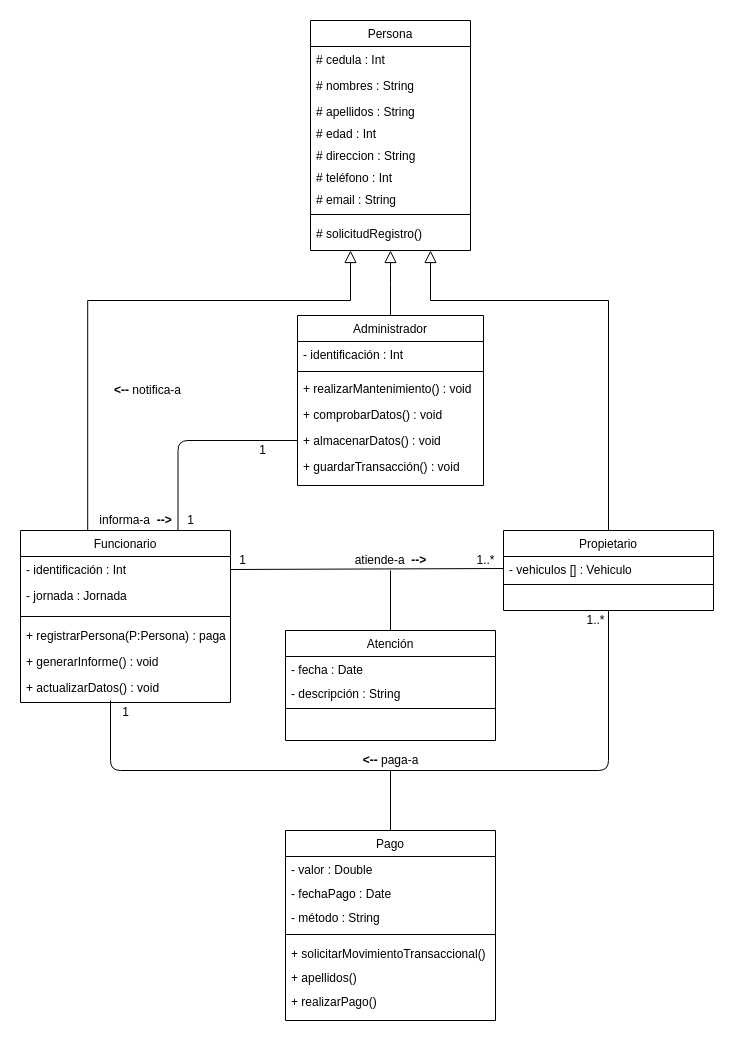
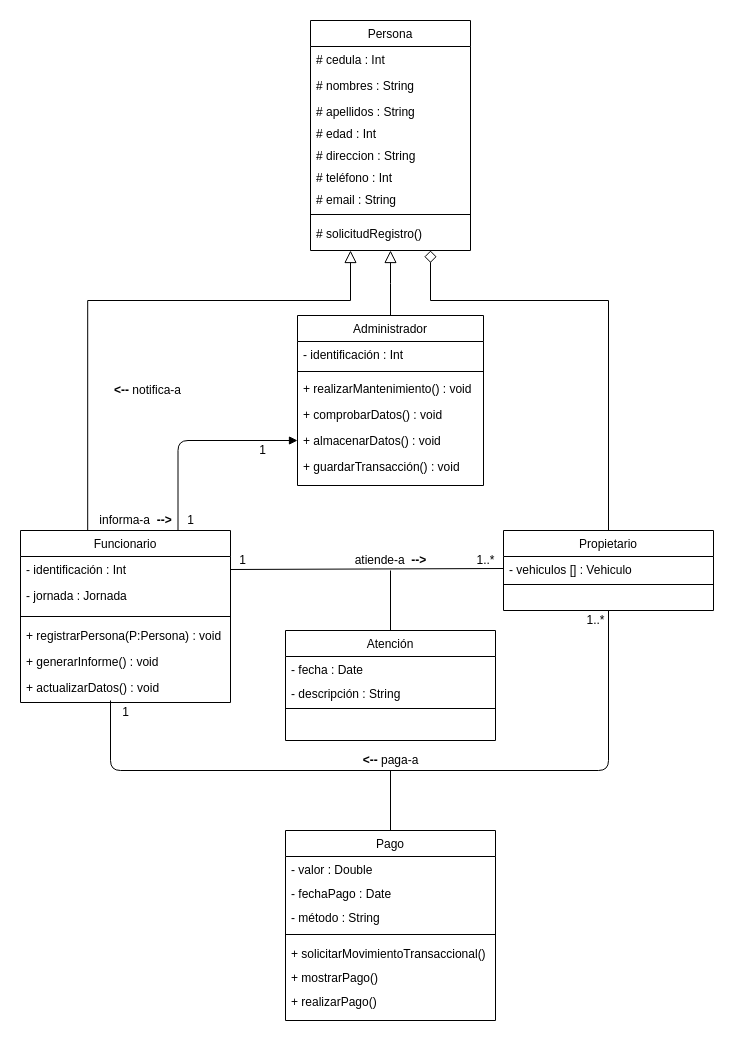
  <mxCell id="0" />
  <mxCell id="1" parent="0" />
  <mxCell id="2" value="Persona" style="swimlane;fontStyle=0;align=center;verticalAlign=top;childLayout=stackLayout;horizontal=1;startSize=26;horizontalStack=0;resizeParent=1;resizeLast=0;collapsible=1;marginBottom=0;rounded=0;shadow=0;strokeWidth=1;" parent="1" vertex="1"><mxGeometry x="310" y="20" width="160" height="230" as="geometry"><mxRectangle x="230" y="140" width="160" height="26" as="alternateBounds" /></mxGeometry></mxCell>
  <mxCell id="3" value="# cedula : Int" style="text;align=left;verticalAlign=top;spacingLeft=4;spacingRight=4;overflow=hidden;rotatable=0;points=[[0,0.5],[1,0.5]];portConstraint=eastwest;" parent="2" vertex="1"><mxGeometry y="26" width="160" height="26" as="geometry" /></mxCell>
  <mxCell id="4" value="# nombres : String&#10;" style="text;align=left;verticalAlign=top;spacingLeft=4;spacingRight=4;overflow=hidden;rotatable=0;points=[[0,0.5],[1,0.5]];portConstraint=eastwest;rounded=0;shadow=0;html=0;" parent="2" vertex="1"><mxGeometry y="52" width="160" height="26" as="geometry" /></mxCell>
  <mxCell id="5" value="# apellidos : String" style="text;align=left;verticalAlign=top;spacingLeft=4;spacingRight=4;overflow=hidden;rotatable=0;points=[[0,0.5],[1,0.5]];portConstraint=eastwest;rounded=0;shadow=0;html=0;" parent="2" vertex="1"><mxGeometry y="78" width="160" height="22" as="geometry" /></mxCell>
  <mxCell id="6" value="# edad : Int" style="text;align=left;verticalAlign=top;spacingLeft=4;spacingRight=4;overflow=hidden;rotatable=0;points=[[0,0.5],[1,0.5]];portConstraint=eastwest;rounded=0;shadow=0;html=0;" parent="2" vertex="1"><mxGeometry y="100" width="160" height="22" as="geometry" /></mxCell>
  <mxCell id="7" value="# direccion : String" style="text;align=left;verticalAlign=top;spacingLeft=4;spacingRight=4;overflow=hidden;rotatable=0;points=[[0,0.5],[1,0.5]];portConstraint=eastwest;rounded=0;shadow=0;html=0;" parent="2" vertex="1"><mxGeometry y="122" width="160" height="22" as="geometry" /></mxCell>
  <mxCell id="8" value="# teléfono : Int" style="text;align=left;verticalAlign=top;spacingLeft=4;spacingRight=4;overflow=hidden;rotatable=0;points=[[0,0.5],[1,0.5]];portConstraint=eastwest;rounded=0;shadow=0;html=0;" parent="2" vertex="1"><mxGeometry y="144" width="160" height="22" as="geometry" /></mxCell>
  <mxCell id="9" value="# email : String" style="text;align=left;verticalAlign=top;spacingLeft=4;spacingRight=4;overflow=hidden;rotatable=0;points=[[0,0.5],[1,0.5]];portConstraint=eastwest;rounded=0;shadow=0;html=0;" parent="2" vertex="1"><mxGeometry y="166" width="160" height="22" as="geometry" /></mxCell>
  <mxCell id="10" value="" style="line;html=1;strokeWidth=1;align=left;verticalAlign=middle;spacingTop=-1;spacingLeft=3;spacingRight=3;rotatable=0;labelPosition=right;points=[];portConstraint=eastwest;" parent="2" vertex="1"><mxGeometry y="188" width="160" height="12" as="geometry" /></mxCell>
  <mxCell id="11" value="# solicitudRegistro()" style="text;align=left;verticalAlign=top;spacingLeft=4;spacingRight=4;overflow=hidden;rotatable=0;points=[[0,0.5],[1,0.5]];portConstraint=eastwest;" parent="2" vertex="1"><mxGeometry y="200" width="160" height="26" as="geometry" /></mxCell>
  <mxCell id="12" value="" style="endArrow=block;endSize=10;endFill=0;shadow=0;strokeWidth=1;rounded=0;edgeStyle=elbowEdgeStyle;elbow=vertical;exitX=0.32;exitY=0;exitDx=0;exitDy=0;exitPerimeter=0;" parent="1" source="52" edge="1"><mxGeometry width="160" relative="1" as="geometry"><mxPoint x="290" y="103" as="sourcePoint" /><mxPoint x="350" y="250" as="targetPoint" /><Array as="points"><mxPoint x="200" y="300" /><mxPoint x="100" y="350" /><mxPoint x="140" y="270" /></Array></mxGeometry></mxCell>
  <mxCell id="13" value="" style="endArrow=block;endSize=10;endFill=0;shadow=0;strokeWidth=1;rounded=0;edgeStyle=elbowEdgeStyle;elbow=vertical;" parent="1" source="32" edge="1"><mxGeometry width="160" relative="1" as="geometry"><mxPoint x="300" y="273" as="sourcePoint" /><mxPoint x="390" y="250" as="targetPoint" /></mxGeometry></mxCell>
- <mxCell id="14" value="" style="endArrow=block;endSize=10;endFill=0;shadow=0;strokeWidth=1;rounded=0;edgeStyle=elbowEdgeStyle;elbow=vertical;exitX=0.5;exitY=0;exitDx=0;exitDy=0;entryX=0.75;entryY=1;entryDx=0;entryDy=0;" parent="1" source="16" target="2" edge="1"><mxGeometry width="160" relative="1" as="geometry"><mxPoint x="447" y="360" as="sourcePoint" /><mxPoint x="390" y="250" as="targetPoint" /><Array as="points"><mxPoint x="530" y="300" /></Array></mxGeometry></mxCell>
+ <mxCell id="14" value="" style="endArrow=diamond;endSize=10;endFill=0;shadow=0;strokeWidth=1;rounded=0;edgeStyle=elbowEdgeStyle;elbow=vertical;exitX=0.5;exitY=0;exitDx=0;exitDy=0;entryX=0.75;entryY=1;entryDx=0;entryDy=0;" parent="1" source="16" target="2" edge="1"><mxGeometry width="160" relative="1" as="geometry"><mxPoint x="447" y="360" as="sourcePoint" /><mxPoint x="390" y="250" as="targetPoint" /><Array as="points"><mxPoint x="530" y="300" /></Array></mxGeometry></mxCell>
  <mxCell id="15" value="" style="endArrow=none;html=1;exitX=1;exitY=0.5;exitDx=0;exitDy=0;entryX=0;entryY=0.5;entryDx=0;entryDy=0;" parent="1" source="53" target="17" edge="1"><mxGeometry width="50" height="50" relative="1" as="geometry"><mxPoint x="330" y="660" as="sourcePoint" /><mxPoint x="500" y="599" as="targetPoint" /></mxGeometry></mxCell>
  <mxCell id="16" value="Propietario" style="swimlane;fontStyle=0;align=center;verticalAlign=top;childLayout=stackLayout;horizontal=1;startSize=26;horizontalStack=0;resizeParent=1;resizeLast=0;collapsible=1;marginBottom=0;rounded=0;shadow=0;strokeWidth=1;" parent="1" vertex="1"><mxGeometry x="503" y="530" width="210" height="80" as="geometry"><mxRectangle x="340" y="380" width="170" height="26" as="alternateBounds" /></mxGeometry></mxCell>
  <mxCell id="17" value="- vehiculos [] : Vehiculo" style="text;align=left;verticalAlign=top;spacingLeft=4;spacingRight=4;overflow=hidden;rotatable=0;points=[[0,0.5],[1,0.5]];portConstraint=eastwest;" parent="16" vertex="1"><mxGeometry y="26" width="210" height="24" as="geometry" /></mxCell>
  <mxCell id="18" value="" style="line;html=1;strokeWidth=1;align=left;verticalAlign=middle;spacingTop=-1;spacingLeft=3;spacingRight=3;rotatable=0;labelPosition=right;points=[];portConstraint=eastwest;" parent="16" vertex="1"><mxGeometry y="50" width="210" height="8" as="geometry" /></mxCell>
  <mxCell id="19" value="atiende-a&amp;nbsp; &lt;b&gt;--&amp;gt;&lt;/b&gt;" style="text;html=1;align=center;verticalAlign=middle;resizable=0;points=[];autosize=1;" parent="1" vertex="1"><mxGeometry x="345" y="550" width="90" height="20" as="geometry" /></mxCell>
  <mxCell id="20" value="1" style="text;html=1;align=center;verticalAlign=middle;resizable=0;points=[];autosize=1;" parent="1" vertex="1"><mxGeometry x="232" y="550" width="20" height="20" as="geometry" /></mxCell>
  <mxCell id="21" value="1..*" style="text;html=1;align=center;verticalAlign=middle;resizable=0;points=[];autosize=1;" parent="1" vertex="1"><mxGeometry x="470" y="550" width="30" height="20" as="geometry" /></mxCell>
  <mxCell id="22" value="Atención" style="swimlane;fontStyle=0;align=center;verticalAlign=top;childLayout=stackLayout;horizontal=1;startSize=26;horizontalStack=0;resizeParent=1;resizeLast=0;collapsible=1;marginBottom=0;rounded=0;shadow=0;strokeWidth=1;" parent="1" vertex="1"><mxGeometry x="285" y="630" width="210" height="110" as="geometry"><mxRectangle x="340" y="380" width="170" height="26" as="alternateBounds" /></mxGeometry></mxCell>
  <mxCell id="23" value="- fecha : Date" style="text;align=left;verticalAlign=top;spacingLeft=4;spacingRight=4;overflow=hidden;rotatable=0;points=[[0,0.5],[1,0.5]];portConstraint=eastwest;" parent="22" vertex="1"><mxGeometry y="26" width="210" height="24" as="geometry" /></mxCell>
  <mxCell id="24" value="- descripción : String" style="text;align=left;verticalAlign=top;spacingLeft=4;spacingRight=4;overflow=hidden;rotatable=0;points=[[0,0.5],[1,0.5]];portConstraint=eastwest;" parent="22" vertex="1"><mxGeometry y="50" width="210" height="24" as="geometry" /></mxCell>
  <mxCell id="25" value="" style="line;html=1;strokeWidth=1;align=left;verticalAlign=middle;spacingTop=-1;spacingLeft=3;spacingRight=3;rotatable=0;labelPosition=right;points=[];portConstraint=eastwest;" parent="22" vertex="1"><mxGeometry y="74" width="210" height="8" as="geometry" /></mxCell>
  <mxCell id="26" value="" style="endArrow=none;html=1;exitX=0.5;exitY=0;exitDx=0;exitDy=0;" parent="1" source="22" edge="1"><mxGeometry width="50" height="50" relative="1" as="geometry"><mxPoint x="230" y="579" as="sourcePoint" /><mxPoint x="390" y="570" as="targetPoint" /></mxGeometry></mxCell>
  <mxCell id="27" value="informa-a&amp;nbsp; &lt;b&gt;--&amp;gt;&lt;/b&gt;" style="text;html=1;align=center;verticalAlign=middle;resizable=0;points=[];autosize=1;" parent="1" vertex="1"><mxGeometry y="510" width="90" height="20" as="geometry" x="90" /></mxCell>
- <mxCell id="28" value="" style="endArrow=none;html=1;exitX=0.75;exitY=0;exitDx=0;exitDy=0;entryX=0;entryY=0.5;entryDx=0;entryDy=0;edgeStyle=orthogonalEdgeStyle;" parent="1" source="52" target="37" edge="1"><mxGeometry width="50" height="50" relative="1" as="geometry"><mxPoint x="230" y="579" as="sourcePoint" /><mxPoint x="513" y="578" as="targetPoint" /></mxGeometry></mxCell>
+ <mxCell id="28" value="" style="endArrow=block;html=1;exitX=0.75;exitY=0;exitDx=0;exitDy=0;entryX=0;entryY=0.5;entryDx=0;entryDy=0;edgeStyle=orthogonalEdgeStyle;" parent="1" source="52" target="37" edge="1"><mxGeometry width="50" height="50" relative="1" as="geometry"><mxPoint x="230" y="579" as="sourcePoint" /><mxPoint x="513" y="578" as="targetPoint" /></mxGeometry></mxCell>
  <mxCell id="29" value="1" style="text;html=1;align=center;verticalAlign=middle;resizable=0;points=[];autosize=1;" parent="1" vertex="1"><mxGeometry x="180" y="510" width="20" height="20" as="geometry" /></mxCell>
  <mxCell id="30" value="1" style="text;html=1;align=center;verticalAlign=middle;resizable=0;points=[];autosize=1;" parent="1" vertex="1"><mxGeometry x="252" y="440" width="20" height="20" as="geometry" /></mxCell>
  <mxCell id="31" value="&lt;b&gt;&amp;lt;-- &lt;/b&gt;notifica-a" style="text;html=1;align=center;verticalAlign=middle;resizable=0;points=[];autosize=1;" parent="1" vertex="1"><mxGeometry x="107" y="380" width="80" height="20" as="geometry" /></mxCell>
  <mxCell id="32" value="Administrador" style="swimlane;fontStyle=0;align=center;verticalAlign=top;childLayout=stackLayout;horizontal=1;startSize=26;horizontalStack=0;resizeParent=1;resizeLast=0;collapsible=1;marginBottom=0;rounded=0;shadow=0;strokeWidth=1;" parent="1" vertex="1"><mxGeometry x="297" y="315" width="186" height="170" as="geometry"><mxRectangle x="340" y="380" width="170" height="26" as="alternateBounds" /></mxGeometry></mxCell>
  <mxCell id="33" value="- identificación : Int" style="text;align=left;verticalAlign=top;spacingLeft=4;spacingRight=4;overflow=hidden;rotatable=0;points=[[0,0.5],[1,0.5]];portConstraint=eastwest;" parent="32" vertex="1"><mxGeometry y="26" width="186" height="26" as="geometry" /></mxCell>
  <mxCell id="34" value="" style="line;html=1;strokeWidth=1;align=left;verticalAlign=middle;spacingTop=-1;spacingLeft=3;spacingRight=3;rotatable=0;labelPosition=right;points=[];portConstraint=eastwest;" parent="32" vertex="1"><mxGeometry y="52" width="186" height="8" as="geometry" /></mxCell>
  <mxCell id="35" value="+ realizarMantenimiento() : void" style="text;align=left;verticalAlign=top;spacingLeft=4;spacingRight=4;overflow=hidden;rotatable=0;points=[[0,0.5],[1,0.5]];portConstraint=eastwest;" parent="32" vertex="1"><mxGeometry y="60" width="186" height="26" as="geometry" /></mxCell>
  <mxCell id="36" value="+ comprobarDatos() : void" style="text;align=left;verticalAlign=top;spacingLeft=4;spacingRight=4;overflow=hidden;rotatable=0;points=[[0,0.5],[1,0.5]];portConstraint=eastwest;" parent="32" vertex="1"><mxGeometry y="86" width="186" height="26" as="geometry" /></mxCell>
  <mxCell id="37" value="+ almacenarDatos() : void" style="text;align=left;verticalAlign=top;spacingLeft=4;spacingRight=4;overflow=hidden;rotatable=0;points=[[0,0.5],[1,0.5]];portConstraint=eastwest;" parent="32" vertex="1"><mxGeometry y="112" width="186" height="26" as="geometry" /></mxCell>
  <mxCell id="38" value="+ guardarTransacción() : void" style="text;align=left;verticalAlign=top;spacingLeft=4;spacingRight=4;overflow=hidden;rotatable=0;points=[[0,0.5],[1,0.5]];portConstraint=eastwest;" parent="32" vertex="1"><mxGeometry y="138" width="186" height="26" as="geometry" /></mxCell>
  <mxCell id="39" value="" style="endArrow=none;html=1;edgeStyle=orthogonalEdgeStyle;entryX=0.5;entryY=1;entryDx=0;entryDy=0;" parent="1" target="16" edge="1"><mxGeometry width="50" height="50" relative="1" as="geometry"><mxPoint x="110" y="700" as="sourcePoint" /><mxPoint x="637" y="610" as="targetPoint" /><Array as="points"><mxPoint x="110" y="770" /><mxPoint x="608" y="770" /></Array></mxGeometry></mxCell>
  <mxCell id="40" value="&lt;b&gt;&amp;lt;-- &lt;/b&gt;paga-a" style="text;html=1;align=center;verticalAlign=middle;resizable=0;points=[];autosize=1;" parent="1" vertex="1"><mxGeometry x="355" y="750" width="70" height="20" as="geometry" /></mxCell>
  <mxCell id="41" value="Pago" style="swimlane;fontStyle=0;align=center;verticalAlign=top;childLayout=stackLayout;horizontal=1;startSize=26;horizontalStack=0;resizeParent=1;resizeLast=0;collapsible=1;marginBottom=0;rounded=0;shadow=0;strokeWidth=1;" parent="1" vertex="1"><mxGeometry x="285" y="830" width="210" height="190" as="geometry"><mxRectangle x="340" y="380" width="170" height="26" as="alternateBounds" /></mxGeometry></mxCell>
  <mxCell id="42" value="- valor : Double" style="text;align=left;verticalAlign=top;spacingLeft=4;spacingRight=4;overflow=hidden;rotatable=0;points=[[0,0.5],[1,0.5]];portConstraint=eastwest;" parent="41" vertex="1"><mxGeometry y="26" width="210" height="24" as="geometry" /></mxCell>
  <mxCell id="43" value="- fechaPago : Date" style="text;align=left;verticalAlign=top;spacingLeft=4;spacingRight=4;overflow=hidden;rotatable=0;points=[[0,0.5],[1,0.5]];portConstraint=eastwest;" parent="41" vertex="1"><mxGeometry y="50" width="210" height="24" as="geometry" /></mxCell>
  <mxCell id="44" value="- método : String" style="text;align=left;verticalAlign=top;spacingLeft=4;spacingRight=4;overflow=hidden;rotatable=0;points=[[0,0.5],[1,0.5]];portConstraint=eastwest;" parent="41" vertex="1"><mxGeometry y="74" width="210" height="24" as="geometry" /></mxCell>
  <mxCell id="45" value="" style="line;html=1;strokeWidth=1;align=left;verticalAlign=middle;spacingTop=-1;spacingLeft=3;spacingRight=3;rotatable=0;labelPosition=right;points=[];portConstraint=eastwest;" parent="41" vertex="1"><mxGeometry y="98" width="210" height="12" as="geometry" /></mxCell>
  <mxCell id="46" value="+ solicitarMovimientoTransaccional()" style="text;align=left;verticalAlign=top;spacingLeft=4;spacingRight=4;overflow=hidden;rotatable=0;points=[[0,0.5],[1,0.5]];portConstraint=eastwest;" parent="41" vertex="1"><mxGeometry y="110" width="210" height="24" as="geometry" /></mxCell>
- <mxCell id="47" value="+ apellidos()" style="text;align=left;verticalAlign=top;spacingLeft=4;spacingRight=4;overflow=hidden;rotatable=0;points=[[0,0.5],[1,0.5]];portConstraint=eastwest;" parent="41" vertex="1"><mxGeometry y="134" width="210" height="24" as="geometry" /></mxCell>
+ <mxCell id="47" value="+ mostrarPago()" style="text;align=left;verticalAlign=top;spacingLeft=4;spacingRight=4;overflow=hidden;rotatable=0;points=[[0,0.5],[1,0.5]];portConstraint=eastwest;" parent="41" vertex="1"><mxGeometry y="134" width="210" height="24" as="geometry" /></mxCell>
  <mxCell id="48" value="+ realizarPago()" style="text;align=left;verticalAlign=top;spacingLeft=4;spacingRight=4;overflow=hidden;rotatable=0;points=[[0,0.5],[1,0.5]];portConstraint=eastwest;" parent="41" vertex="1"><mxGeometry y="158" width="210" height="24" as="geometry" /></mxCell>
  <mxCell id="49" value="" style="endArrow=none;html=1;exitX=0.5;exitY=0;exitDx=0;exitDy=0;" parent="1" source="41" edge="1"><mxGeometry width="50" height="50" relative="1" as="geometry"><mxPoint x="364.58" y="830" as="sourcePoint" /><mxPoint x="390" y="770" as="targetPoint" /></mxGeometry></mxCell>
  <mxCell id="50" value="1..*" style="text;html=1;align=center;verticalAlign=middle;resizable=0;points=[];autosize=1;" parent="1" vertex="1"><mxGeometry x="580" y="610" width="30" height="20" as="geometry" /></mxCell>
  <mxCell id="51" value="1" style="text;html=1;align=center;verticalAlign=middle;resizable=0;points=[];autosize=1;" parent="1" vertex="1"><mxGeometry x="115" y="702" width="20" height="20" as="geometry" /></mxCell>
  <mxCell id="52" value="Funcionario" style="swimlane;fontStyle=0;align=center;verticalAlign=top;childLayout=stackLayout;horizontal=1;startSize=26;horizontalStack=0;resizeParent=1;resizeLast=0;collapsible=1;marginBottom=0;rounded=0;shadow=0;strokeWidth=1;" parent="1" vertex="1"><mxGeometry x="20" y="530" width="210" height="172" as="geometry"><mxRectangle x="130" y="380" width="160" height="26" as="alternateBounds" /></mxGeometry></mxCell>
  <mxCell id="53" value="- identificación : Int" style="text;align=left;verticalAlign=top;spacingLeft=4;spacingRight=4;overflow=hidden;rotatable=0;points=[[0,0.5],[1,0.5]];portConstraint=eastwest;" parent="52" vertex="1"><mxGeometry y="26" width="210" height="26" as="geometry" /></mxCell>
  <mxCell id="54" value="- jornada : Jornada" style="text;align=left;verticalAlign=top;spacingLeft=4;spacingRight=4;overflow=hidden;rotatable=0;points=[[0,0.5],[1,0.5]];portConstraint=eastwest;rounded=0;shadow=0;html=0;" parent="52" vertex="1"><mxGeometry y="52" width="210" height="28" as="geometry" /></mxCell>
  <mxCell id="55" value="" style="line;html=1;strokeWidth=1;align=left;verticalAlign=middle;spacingTop=-1;spacingLeft=3;spacingRight=3;rotatable=0;labelPosition=right;points=[];portConstraint=eastwest;" parent="52" vertex="1"><mxGeometry y="80" width="210" height="12" as="geometry" /></mxCell>
- <mxCell id="56" value="+ registrarPersona(P:Persona) : paga" style="text;align=left;verticalAlign=top;spacingLeft=4;spacingRight=4;overflow=hidden;rotatable=0;points=[[0,0.5],[1,0.5]];portConstraint=eastwest;" parent="52" vertex="1"><mxGeometry y="92" width="210" height="26" as="geometry" /></mxCell>
+ <mxCell id="56" value="+ registrarPersona(P:Persona) : void" style="text;align=left;verticalAlign=top;spacingLeft=4;spacingRight=4;overflow=hidden;rotatable=0;points=[[0,0.5],[1,0.5]];portConstraint=eastwest;" parent="52" vertex="1"><mxGeometry y="92" width="210" height="26" as="geometry" /></mxCell>
  <mxCell id="57" value="+ generarInforme() : void" style="text;align=left;verticalAlign=top;spacingLeft=4;spacingRight=4;overflow=hidden;rotatable=0;points=[[0,0.5],[1,0.5]];portConstraint=eastwest;" parent="52" vertex="1"><mxGeometry y="118" width="210" height="26" as="geometry" /></mxCell>
  <mxCell id="58" value="+ actualizarDatos() : void" style="text;align=left;verticalAlign=top;spacingLeft=4;spacingRight=4;overflow=hidden;rotatable=0;points=[[0,0.5],[1,0.5]];portConstraint=eastwest;" parent="52" vertex="1"><mxGeometry y="144" width="210" height="26" as="geometry" /></mxCell>
